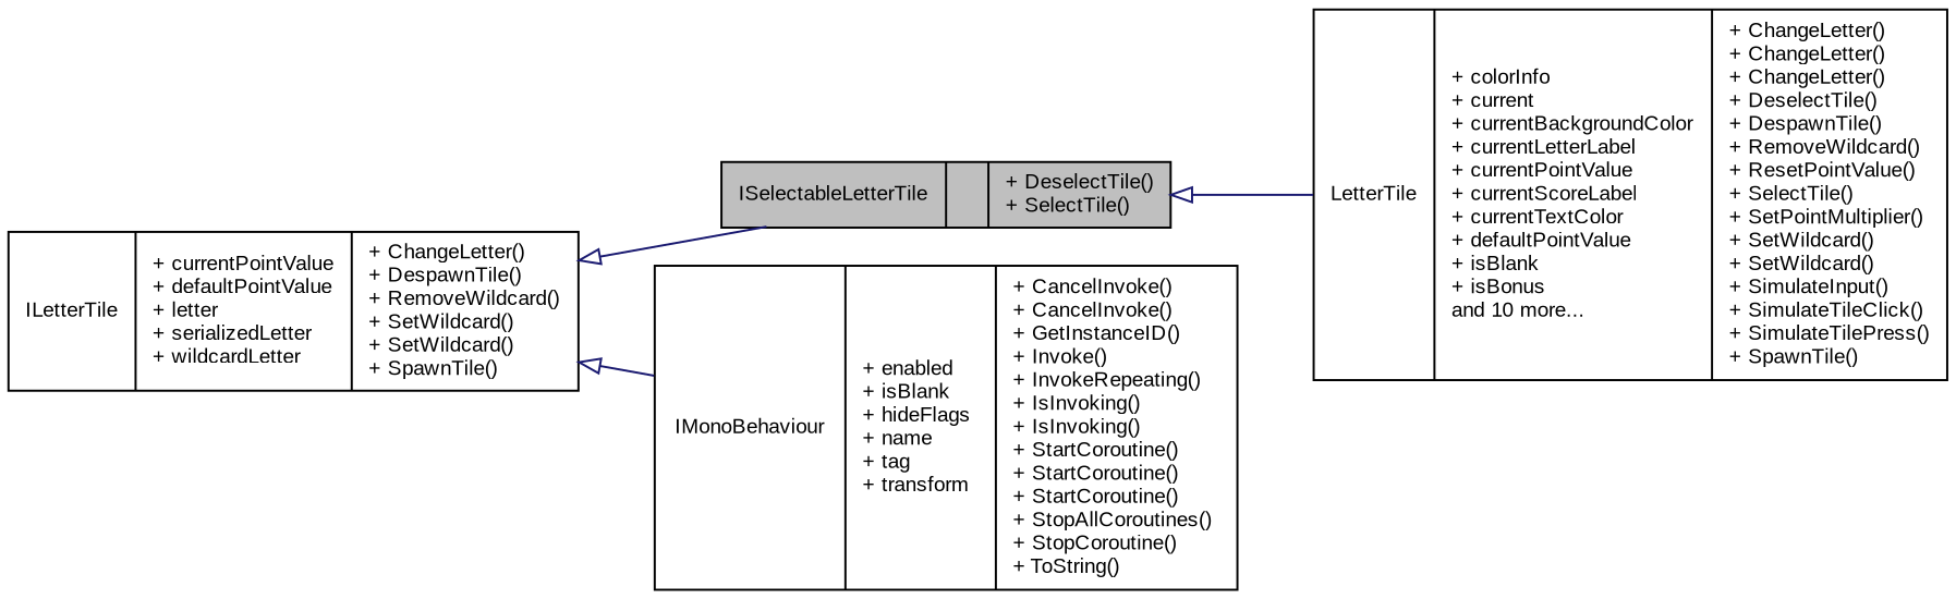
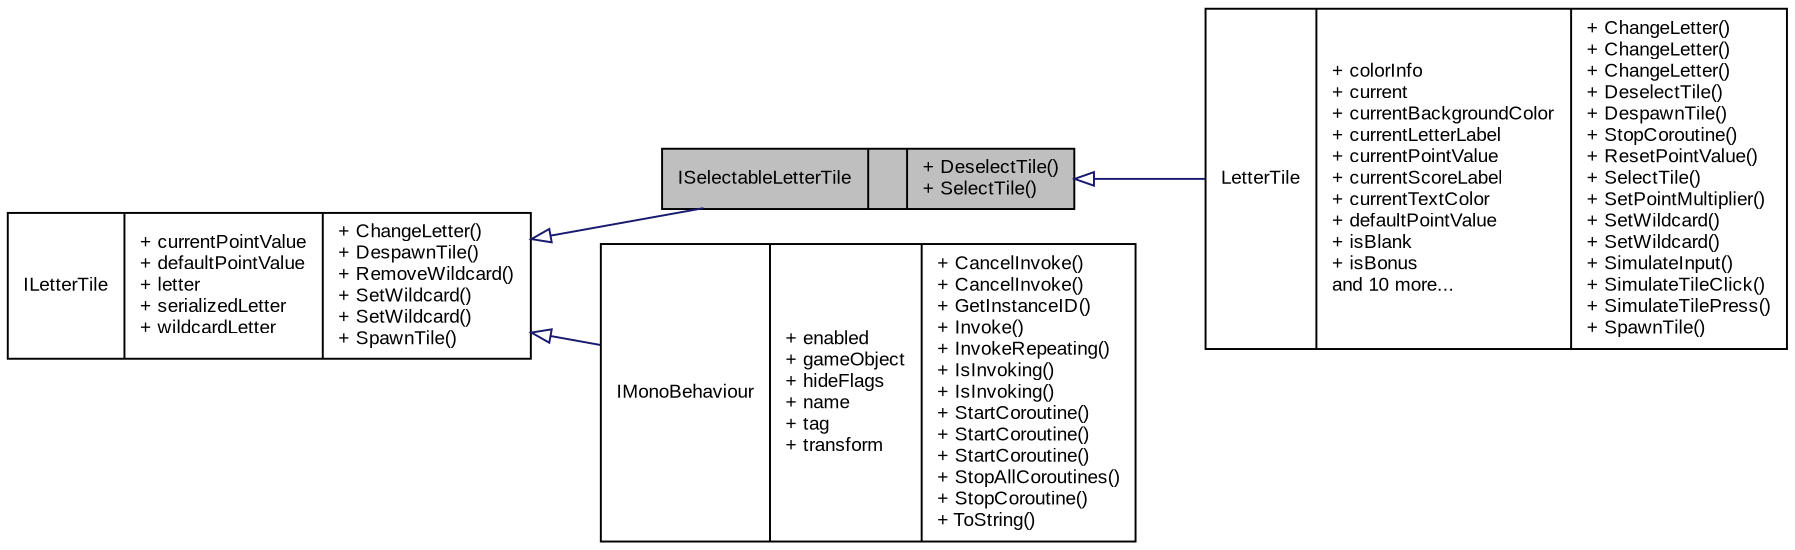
  digraph {
    fontname="Liberation Sans"
    rankdir=LR
    node [color=black fontname="Liberation Sans" fontsize=10 shape=record]
    edge [arrowtail=onormal color=midnightblue dir=back fontname="Liberation Sans" fontsize=10 labelfontname=Helvetica labelfontsize=10 style=solid]
    n1 [fillcolor=grey75 fontcolor=black height=0.2 label="{ISelectableLetterTile\n||+ DeselectTile()\l+ SelectTile()\l}" style=filled width=0.4]
-   n2 [height=0.2 label="{LetterTile\n|+ colorInfo\l+ current\l+ currentBackgroundColor\l+ currentLetterLabel\l+ currentPointValue\l+ currentScoreLabel\l+ currentTextColor\l+ defaultPointValue\l+ isBlank\l+ isBonus\land 10 more...\l|+ ChangeLetter()\l+ ChangeLetter()\l+ ChangeLetter()\l+ DeselectTile()\l+ DespawnTile()\l+ RemoveWildcard()\l+ ResetPointValue()\l+ SelectTile()\l+ SetPointMultiplier()\l+ SetWildcard()\l+ SetWildcard()\l+ SimulateInput()\l+ SimulateTileClick()\l+ SimulateTilePress()\l+ SpawnTile()\l}" width=0.4]
+   n2 [height=0.2 label="{LetterTile\n|+ colorInfo\l+ current\l+ currentBackgroundColor\l+ currentLetterLabel\l+ currentPointValue\l+ currentScoreLabel\l+ currentTextColor\l+ defaultPointValue\l+ isBlank\l+ isBonus\land 10 more...\l|+ ChangeLetter()\l+ ChangeLetter()\l+ ChangeLetter()\l+ DeselectTile()\l+ DespawnTile()\l+ StopCoroutine()\l+ ResetPointValue()\l+ SelectTile()\l+ SetPointMultiplier()\l+ SetWildcard()\l+ SetWildcard()\l+ SimulateInput()\l+ SimulateTileClick()\l+ SimulateTilePress()\l+ SpawnTile()\l}" width=0.4]
    n3 [height=0.2 label="{ILetterTile\n|+ currentPointValue\l+ defaultPointValue\l+ letter\l+ serializedLetter\l+ wildcardLetter\l|+ ChangeLetter()\l+ DespawnTile()\l+ RemoveWildcard()\l+ SetWildcard()\l+ SetWildcard()\l+ SpawnTile()\l}" width=0.4]
-   n4 [height=0.2 label="{IMonoBehaviour\n|+ enabled\l+ isBlank\l+ hideFlags\l+ name\l+ tag\l+ transform\l|+ CancelInvoke()\l+ CancelInvoke()\l+ GetInstanceID()\l+ Invoke()\l+ InvokeRepeating()\l+ IsInvoking()\l+ IsInvoking()\l+ StartCoroutine()\l+ StartCoroutine()\l+ StartCoroutine()\l+ StopAllCoroutines()\l+ StopCoroutine()\l+ ToString()\l}" width=0.4]
+   n4 [height=0.2 label="{IMonoBehaviour\n|+ enabled\l+ gameObject\l+ hideFlags\l+ name\l+ tag\l+ transform\l|+ CancelInvoke()\l+ CancelInvoke()\l+ GetInstanceID()\l+ Invoke()\l+ InvokeRepeating()\l+ IsInvoking()\l+ IsInvoking()\l+ StartCoroutine()\l+ StartCoroutine()\l+ StartCoroutine()\l+ StopAllCoroutines()\l+ StopCoroutine()\l+ ToString()\l}" width=0.4]
    n1 -> n2
    n3 -> n1
    n3 -> n4
  }
